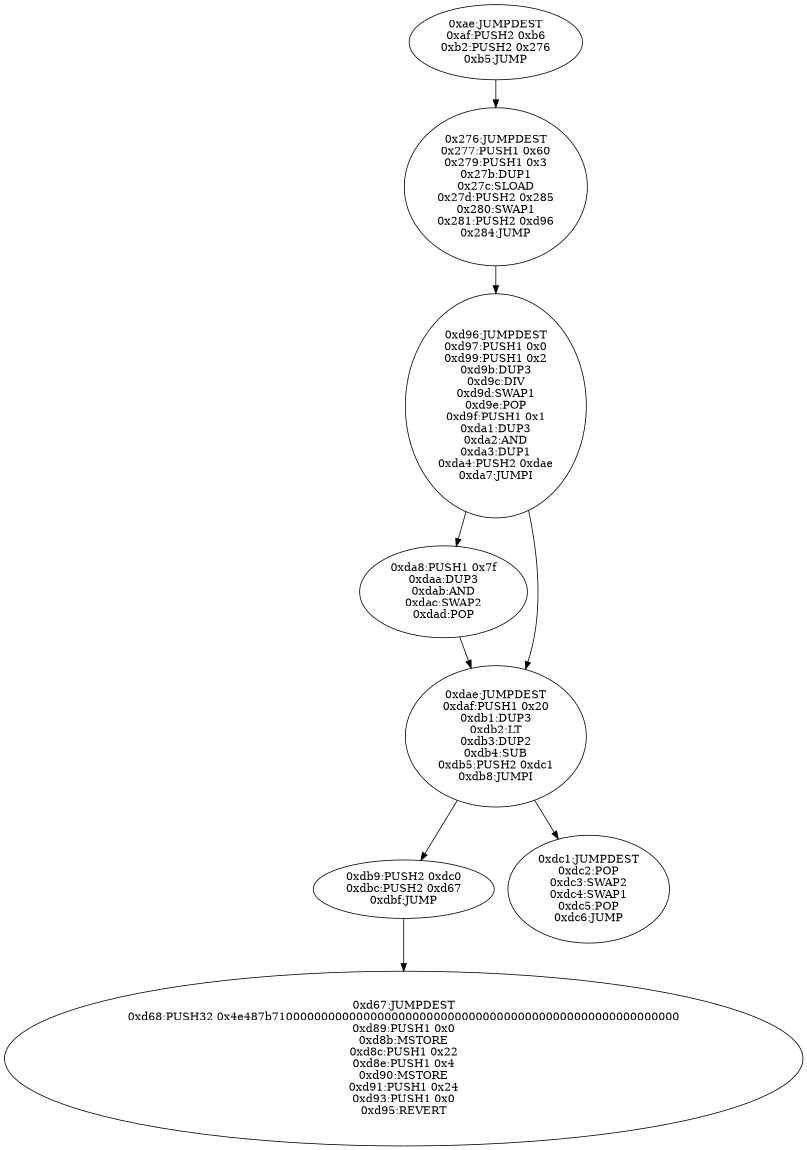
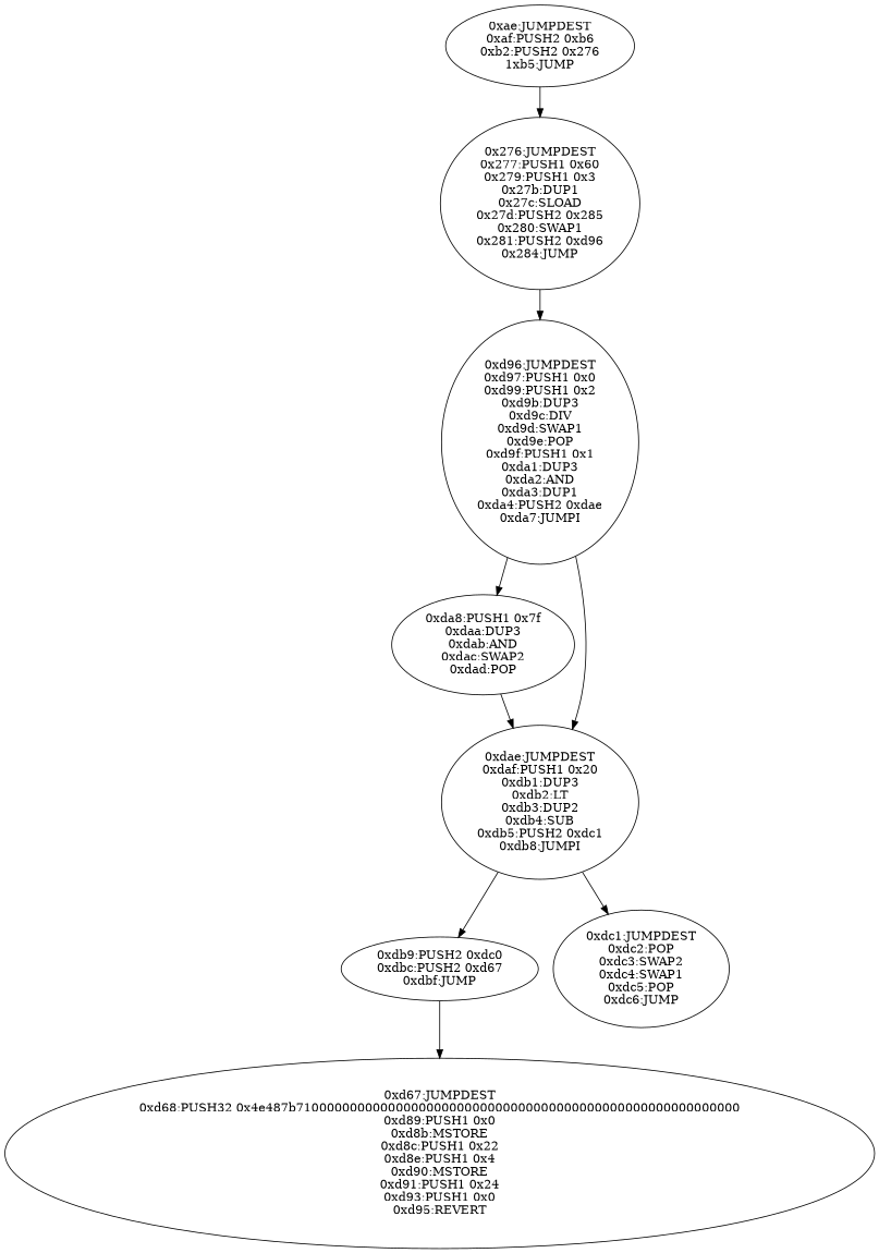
  digraph {
-   n1 [label="0xae:JUMPDEST\n0xaf:PUSH2 0xb6\n0xb2:PUSH2 0x276\n0xb5:JUMP"]
+   n1 [label="0xae:JUMPDEST\n0xaf:PUSH2 0xb6\n0xb2:PUSH2 0x276\n1xb5:JUMP"]
    n2 [label="0x276:JUMPDEST\n0x277:PUSH1 0x60\n0x279:PUSH1 0x3\n0x27b:DUP1\n0x27c:SLOAD\n0x27d:PUSH2 0x285\n0x280:SWAP1\n0x281:PUSH2 0xd96\n0x284:JUMP"]
    n3 [label="0xd96:JUMPDEST\n0xd97:PUSH1 0x0\n0xd99:PUSH1 0x2\n0xd9b:DUP3\n0xd9c:DIV\n0xd9d:SWAP1\n0xd9e:POP\n0xd9f:PUSH1 0x1\n0xda1:DUP3\n0xda2:AND\n0xda3:DUP1\n0xda4:PUSH2 0xdae\n0xda7:JUMPI"]
    n4 [label="0xda8:PUSH1 0x7f\n0xdaa:DUP3\n0xdab:AND\n0xdac:SWAP2\n0xdad:POP"]
    n5 [label="0xdae:JUMPDEST\n0xdaf:PUSH1 0x20\n0xdb1:DUP3\n0xdb2:LT\n0xdb3:DUP2\n0xdb4:SUB\n0xdb5:PUSH2 0xdc1\n0xdb8:JUMPI"]
    n6 [label="0xdb9:PUSH2 0xdc0\n0xdbc:PUSH2 0xd67\n0xdbf:JUMP"]
    n7 [label="0xdc1:JUMPDEST\n0xdc2:POP\n0xdc3:SWAP2\n0xdc4:SWAP1\n0xdc5:POP\n0xdc6:JUMP"]
    n8 [label="0xd67:JUMPDEST\n0xd68:PUSH32 0x4e487b7100000000000000000000000000000000000000000000000000000000\n0xd89:PUSH1 0x0\n0xd8b:MSTORE\n0xd8c:PUSH1 0x22\n0xd8e:PUSH1 0x4\n0xd90:MSTORE\n0xd91:PUSH1 0x24\n0xd93:PUSH1 0x0\n0xd95:REVERT"]
    n1 -> n2
    n2 -> n3
    n3 -> n4
    n3 -> n5
    n4 -> n5
    n5 -> n6
    n5 -> n7
    n6 -> n8
  }
